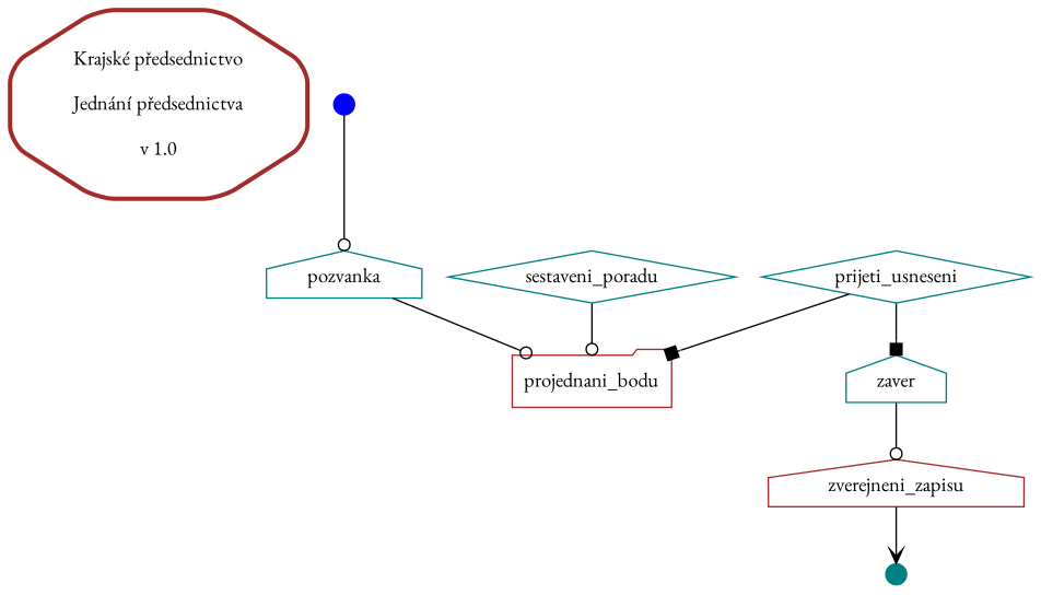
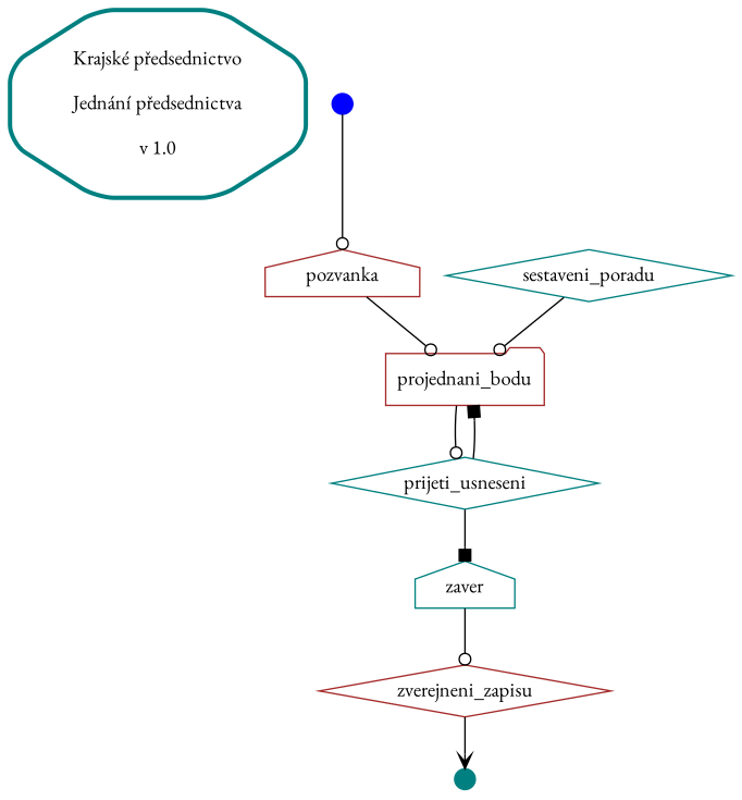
  digraph {
    fontname="EB Garamond"
    node [color=brown fontname="EB Garamond" shape=house]
    edge [arrowhead=odot fontname="EB Garamond"]
-   n1 [height=1.0 label="Krajské předsednictvo\n\nJednání předsednictva\n\nv 1.0" penwidth=3 shape=octagon style=rounded]
+   n1 [color=teal height=1.0 label="Krajské předsednictvo\n\nJednání předsednictva\n\nv 1.0" penwidth=3 shape=octagon style=rounded]
    n2 [color=blue height=0.2 label=Start shape=point]
-   pozvanka [color=teal]
+   pozvanka
    projednani_bodu [shape=folder]
    sestaveni_poradu [color=teal shape=diamond]
    prijeti_usneseni [color=teal shape=diamond]
    zaver [color=teal]
-   zverejneni_zapisu
+   zverejneni_zapisu [shape=diamond]
    n9 [color=teal height=0.2 label=Konec shape=point]
    n2 -> pozvanka
    pozvanka -> projednani_bodu
+   projednani_bodu -> prijeti_usneseni
    sestaveni_poradu -> projednani_bodu
    prijeti_usneseni -> projednani_bodu [arrowhead=box]
    prijeti_usneseni -> zaver [arrowhead=box]
    zaver -> zverejneni_zapisu
    zverejneni_zapisu -> n9 [arrowhead=vee]
  }
